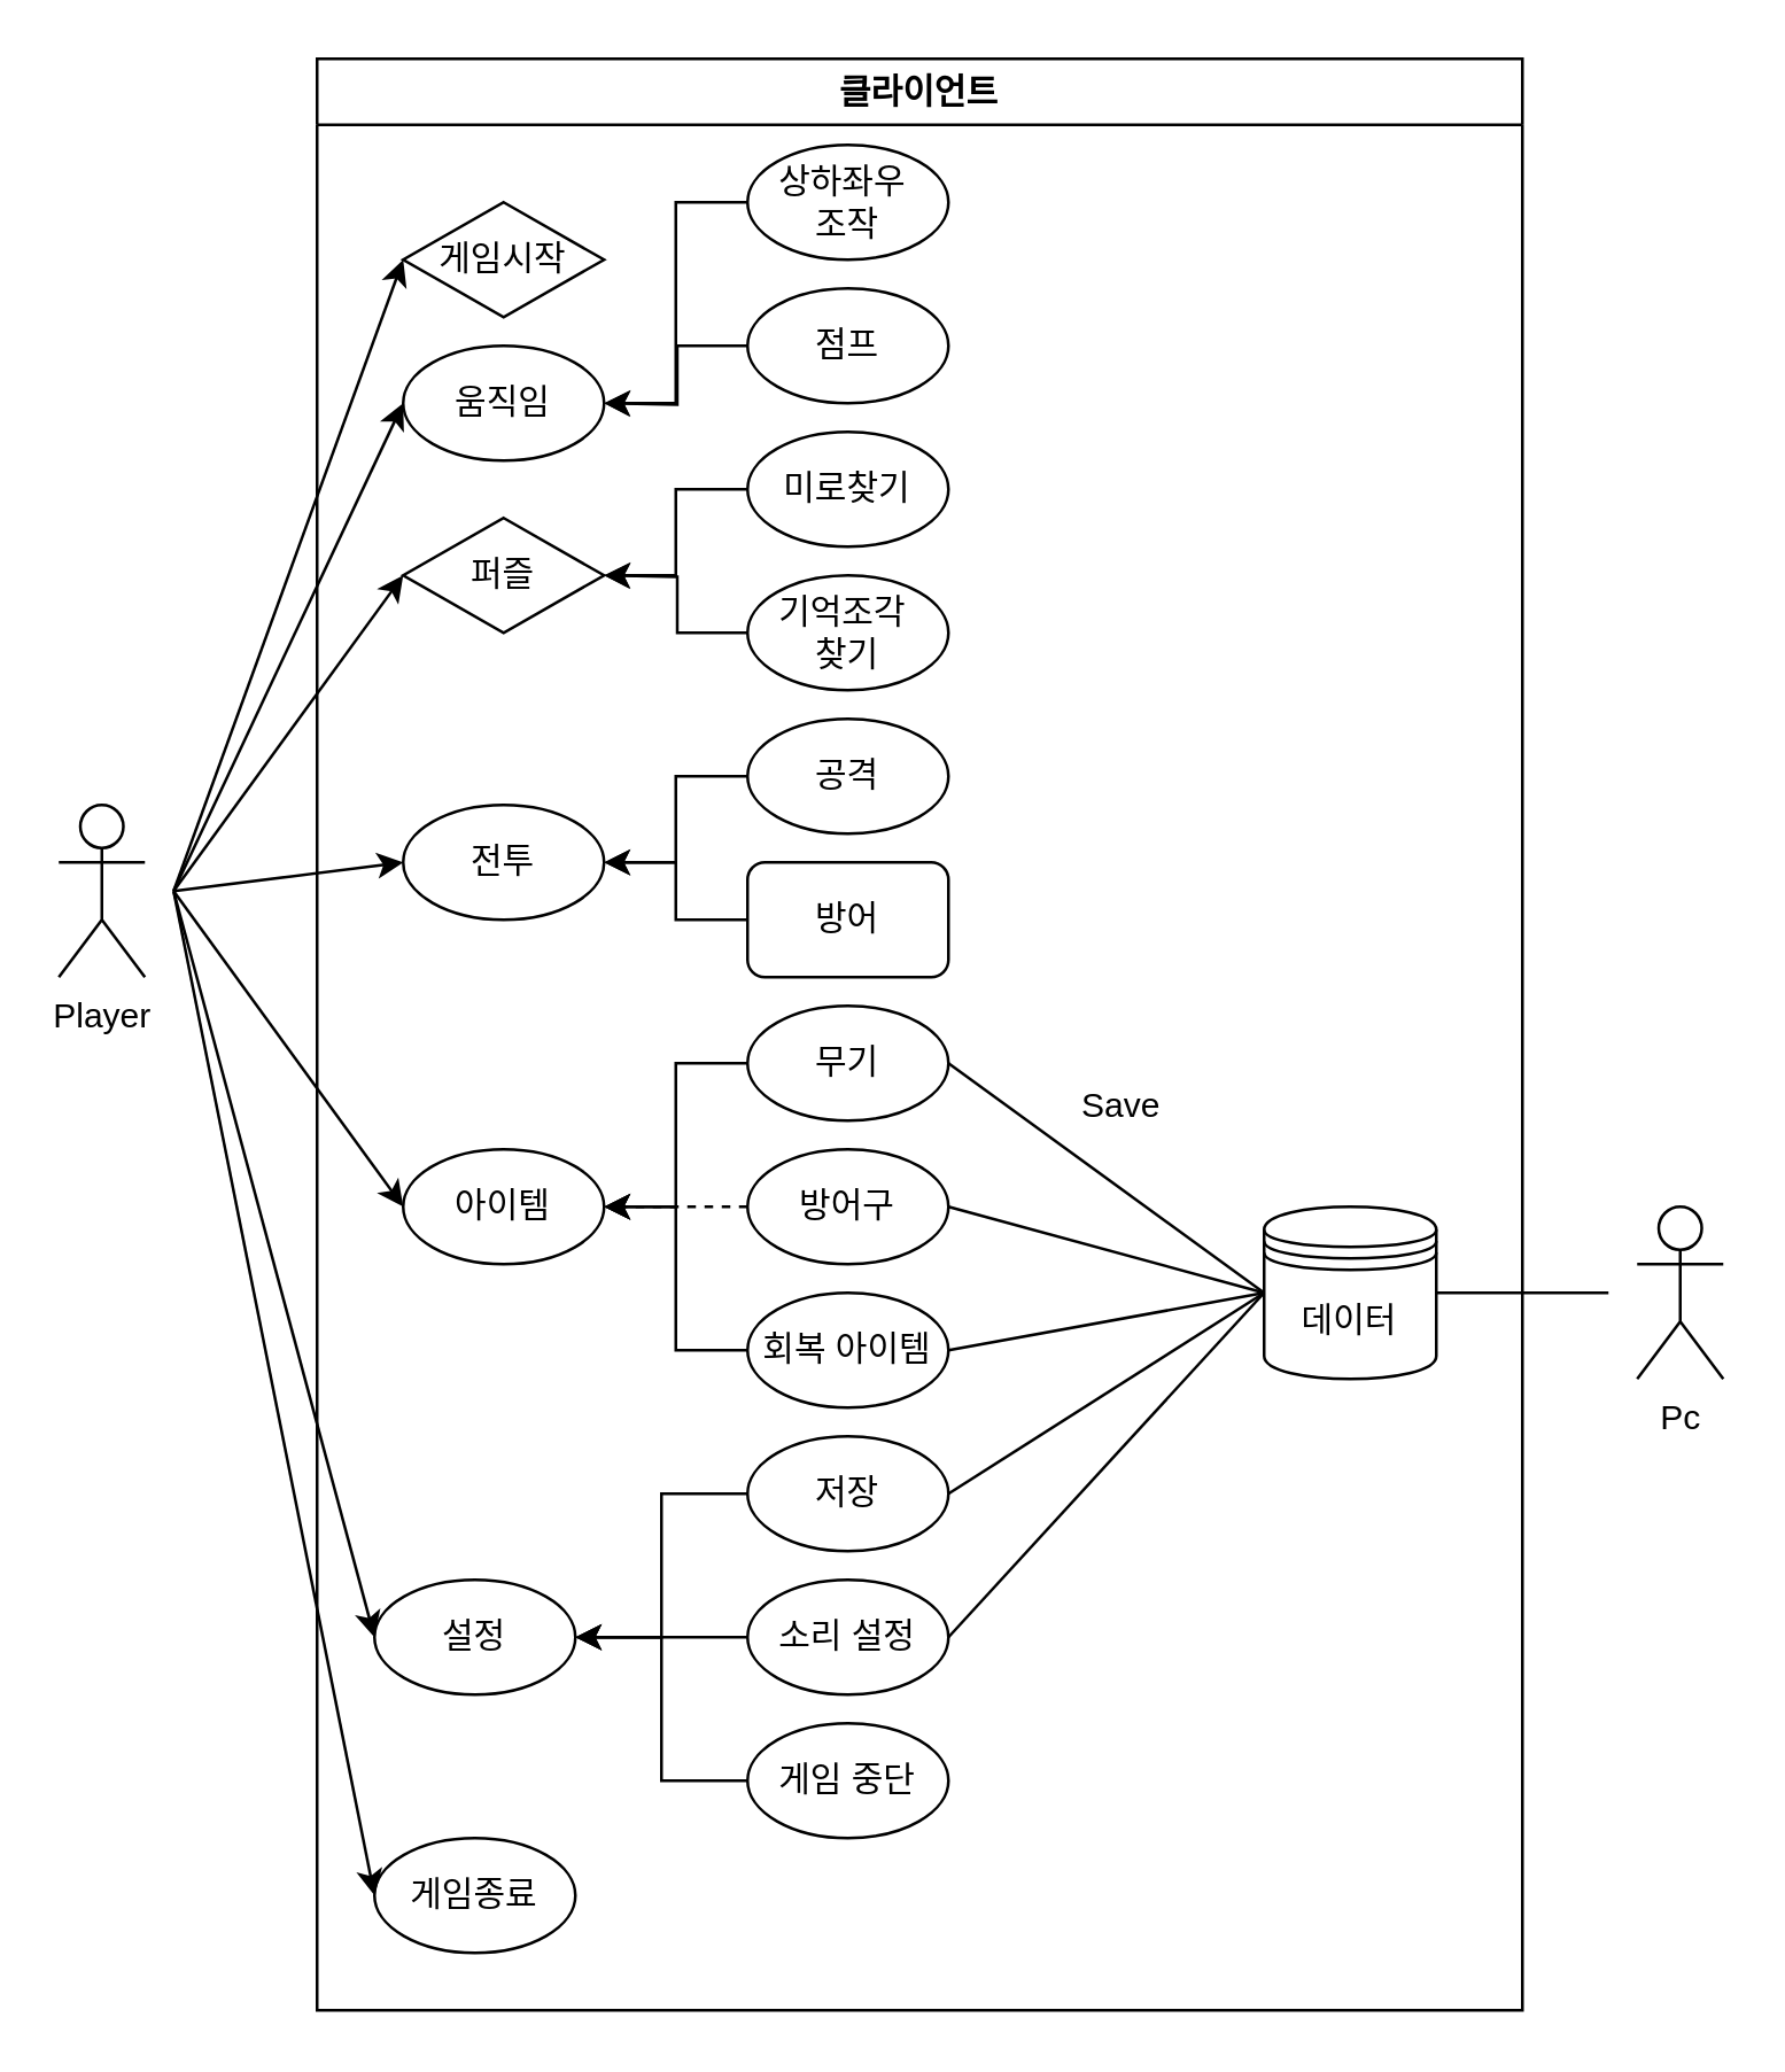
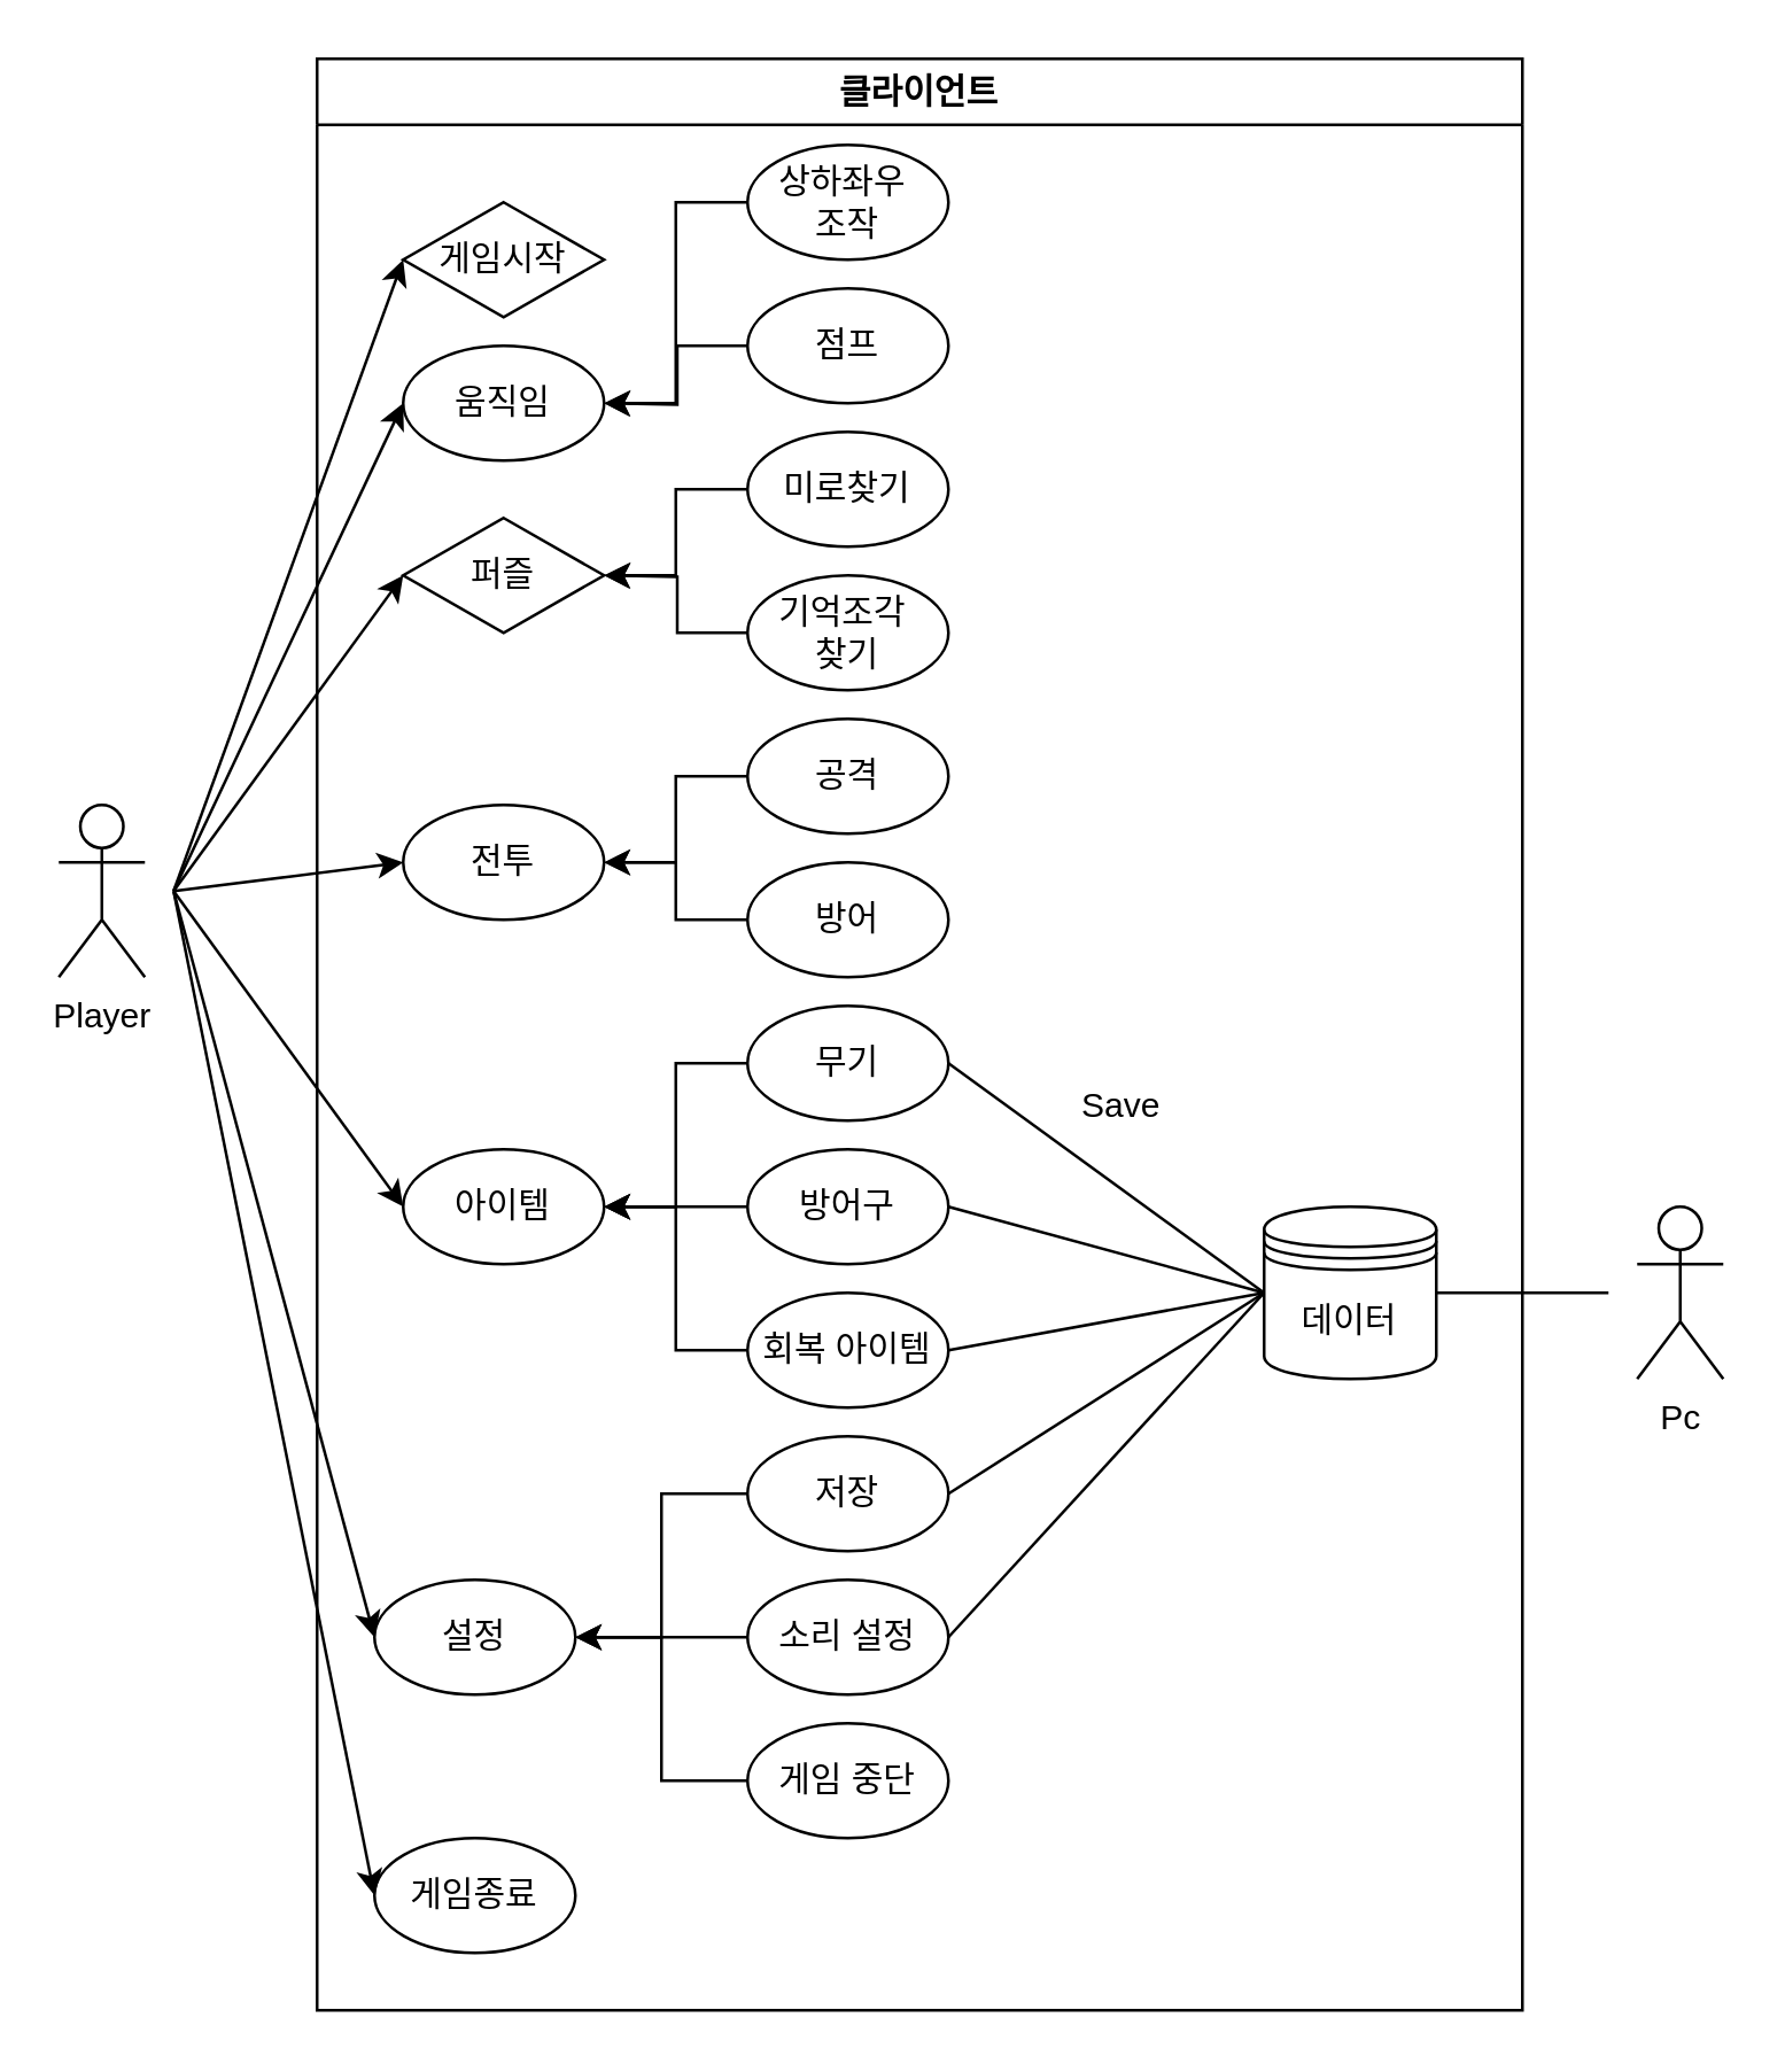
  <mxCell id="0" />
  <mxCell id="1" parent="0" />
  <mxCell id="2" value="Player" style="shape=umlActor;verticalLabelPosition=bottom;verticalAlign=top;html=1;outlineConnect=0;" vertex="1" parent="1"><mxGeometry x="20" y="280" width="30" height="60" as="geometry" /></mxCell>
  <mxCell id="3" value="클라이언트" style="swimlane;whiteSpace=wrap;html=1;" vertex="1" parent="1"><mxGeometry x="110" y="20" width="420" height="680" as="geometry" /></mxCell>
  <mxCell id="4" value="게임시작" style="rhombus;whiteSpace=wrap;html=1;" vertex="1" parent="3"><mxGeometry x="30" y="50" width="70" height="40" as="geometry" /></mxCell>
  <mxCell id="5" value="퍼즐" style="rhombus;whiteSpace=wrap;html=1;" vertex="1" parent="3"><mxGeometry x="30" y="160" width="70" height="40" as="geometry" /></mxCell>
  <mxCell id="6" value="움직임" style="ellipse;whiteSpace=wrap;html=1;" vertex="1" parent="3"><mxGeometry x="30" y="100" width="70" height="40" as="geometry" /></mxCell>
  <mxCell id="7" value="전투" style="ellipse;whiteSpace=wrap;html=1;" vertex="1" parent="3"><mxGeometry x="30" y="260" width="70" height="40" as="geometry" /></mxCell>
  <mxCell id="8" value="아이템" style="ellipse;whiteSpace=wrap;html=1;" vertex="1" parent="3"><mxGeometry x="30" y="380" width="70" height="40" as="geometry" /></mxCell>
  <mxCell id="9" value="설정" style="ellipse;whiteSpace=wrap;html=1;" vertex="1" parent="3"><mxGeometry x="20" y="530" width="70" height="40" as="geometry" /></mxCell>
  <mxCell id="10" value="게임종료" style="ellipse;whiteSpace=wrap;html=1;" vertex="1" parent="3"><mxGeometry x="20" y="620" width="70" height="40" as="geometry" /></mxCell>
  <mxCell id="11" style="edgeStyle=orthogonalEdgeStyle;rounded=0;orthogonalLoop=1;jettySize=auto;html=1;entryX=1;entryY=0.5;entryDx=0;entryDy=0;" edge="1" parent="3" source="12" target="6"><mxGeometry relative="1" as="geometry" /></mxCell>
  <mxCell id="12" value="상하좌우&amp;nbsp;&lt;div&gt;조작&lt;/div&gt;" style="ellipse;whiteSpace=wrap;html=1;" vertex="1" parent="3"><mxGeometry x="150" y="30" width="70" height="40" as="geometry" /></mxCell>
  <mxCell id="13" style="edgeStyle=orthogonalEdgeStyle;rounded=0;orthogonalLoop=1;jettySize=auto;html=1;exitX=0;exitY=0.5;exitDx=0;exitDy=0;" edge="1" parent="3" source="14"><mxGeometry relative="1" as="geometry"><mxPoint x="100.0" y="120" as="targetPoint" /></mxGeometry></mxCell>
  <mxCell id="14" value="점프" style="ellipse;whiteSpace=wrap;html=1;" vertex="1" parent="3"><mxGeometry x="150" y="80" width="70" height="40" as="geometry" /></mxCell>
  <mxCell id="15" style="edgeStyle=orthogonalEdgeStyle;rounded=0;orthogonalLoop=1;jettySize=auto;html=1;entryX=1;entryY=0.5;entryDx=0;entryDy=0;" edge="1" parent="3" source="16" target="5"><mxGeometry relative="1" as="geometry" /></mxCell>
  <mxCell id="16" value="미로찾기" style="ellipse;whiteSpace=wrap;html=1;" vertex="1" parent="3"><mxGeometry x="150" y="130" width="70" height="40" as="geometry" /></mxCell>
  <mxCell id="17" style="edgeStyle=orthogonalEdgeStyle;rounded=0;orthogonalLoop=1;jettySize=auto;html=1;" edge="1" parent="3" source="18"><mxGeometry relative="1" as="geometry"><mxPoint x="100.0" y="180" as="targetPoint" /></mxGeometry></mxCell>
  <mxCell id="18" value="기억조각&amp;nbsp;&lt;div&gt;찾기&lt;/div&gt;" style="ellipse;whiteSpace=wrap;html=1;" vertex="1" parent="3"><mxGeometry x="150" y="180" width="70" height="40" as="geometry" /></mxCell>
  <mxCell id="19" value="공격" style="ellipse;whiteSpace=wrap;html=1;" vertex="1" parent="3"><mxGeometry x="150" y="230" width="70" height="40" as="geometry" /></mxCell>
  <mxCell id="20" style="edgeStyle=orthogonalEdgeStyle;rounded=0;orthogonalLoop=1;jettySize=auto;html=1;entryX=1;entryY=0.5;entryDx=0;entryDy=0;" edge="1" parent="3" source="21" target="7"><mxGeometry relative="1" as="geometry" /></mxCell>
- <mxCell id="21" value="방어" style="whiteSpace=wrap;html=1;rounded=1;" vertex="1" parent="3"><mxGeometry x="150" y="280" width="70" height="40" as="geometry" /></mxCell>
- <mxCell id="22" style="edgeStyle=orthogonalEdgeStyle;rounded=0;orthogonalLoop=1;jettySize=auto;html=1;entryX=1;entryY=0.5;entryDx=0;entryDy=0;dashed=1;" edge="1" parent="3" source="23" target="8"><mxGeometry relative="1" as="geometry"><mxPoint x="100.0" y="410" as="targetPoint" /></mxGeometry></mxCell>
+ <mxCell id="21" value="방어" style="ellipse;whiteSpace=wrap;html=1;" vertex="1" parent="3"><mxGeometry x="150" y="280" width="70" height="40" as="geometry" /></mxCell>
+ <mxCell id="22" style="edgeStyle=orthogonalEdgeStyle;rounded=0;orthogonalLoop=1;jettySize=auto;html=1;entryX=1;entryY=0.5;entryDx=0;entryDy=0;" edge="1" parent="3" source="23" target="8"><mxGeometry relative="1" as="geometry"><mxPoint x="100.0" y="410" as="targetPoint" /></mxGeometry></mxCell>
  <mxCell id="23" value="방어구" style="ellipse;whiteSpace=wrap;html=1;" vertex="1" parent="3"><mxGeometry x="150" y="380" width="70" height="40" as="geometry" /></mxCell>
  <mxCell id="24" style="edgeStyle=orthogonalEdgeStyle;rounded=0;orthogonalLoop=1;jettySize=auto;html=1;entryX=1;entryY=0.5;entryDx=0;entryDy=0;" edge="1" parent="3" source="25" target="8"><mxGeometry relative="1" as="geometry" /></mxCell>
  <mxCell id="25" value="무기" style="ellipse;whiteSpace=wrap;html=1;" vertex="1" parent="3"><mxGeometry x="150" y="330" width="70" height="40" as="geometry" /></mxCell>
  <mxCell id="26" style="edgeStyle=orthogonalEdgeStyle;rounded=0;orthogonalLoop=1;jettySize=auto;html=1;entryX=1;entryY=0.5;entryDx=0;entryDy=0;" edge="1" parent="3" source="27" target="8"><mxGeometry relative="1" as="geometry" /></mxCell>
  <mxCell id="27" value="회복 아이템" style="ellipse;whiteSpace=wrap;html=1;" vertex="1" parent="3"><mxGeometry x="150" y="430" width="70" height="40" as="geometry" /></mxCell>
  <mxCell id="28" style="edgeStyle=orthogonalEdgeStyle;rounded=0;orthogonalLoop=1;jettySize=auto;html=1;exitX=0;exitY=0.5;exitDx=0;exitDy=0;" edge="1" parent="3" source="19" target="7"><mxGeometry relative="1" as="geometry"><mxPoint x="120" y="275" as="targetPoint" /></mxGeometry></mxCell>
  <mxCell id="29" style="edgeStyle=orthogonalEdgeStyle;rounded=0;orthogonalLoop=1;jettySize=auto;html=1;entryX=1;entryY=0.5;entryDx=0;entryDy=0;" edge="1" parent="3" source="30" target="9"><mxGeometry relative="1" as="geometry" /></mxCell>
  <mxCell id="30" value="소리 설정" style="ellipse;whiteSpace=wrap;html=1;" vertex="1" parent="3"><mxGeometry x="150" y="530" width="70" height="40" as="geometry" /></mxCell>
  <mxCell id="31" style="edgeStyle=orthogonalEdgeStyle;rounded=0;orthogonalLoop=1;jettySize=auto;html=1;entryX=1;entryY=0.5;entryDx=0;entryDy=0;" edge="1" parent="3" source="32" target="9"><mxGeometry relative="1" as="geometry" /></mxCell>
  <mxCell id="32" value="저장" style="ellipse;whiteSpace=wrap;html=1;" vertex="1" parent="3"><mxGeometry x="150" y="480" width="70" height="40" as="geometry" /></mxCell>
  <mxCell id="33" style="edgeStyle=orthogonalEdgeStyle;rounded=0;orthogonalLoop=1;jettySize=auto;html=1;entryX=1;entryY=0.5;entryDx=0;entryDy=0;" edge="1" parent="3" source="34" target="9"><mxGeometry relative="1" as="geometry" /></mxCell>
  <mxCell id="34" value="게임 중단" style="ellipse;whiteSpace=wrap;html=1;" vertex="1" parent="3"><mxGeometry x="150" y="580" width="70" height="40" as="geometry" /></mxCell>
  <mxCell id="35" value="데이터" style="shape=datastore;whiteSpace=wrap;html=1;" vertex="1" parent="3"><mxGeometry x="330" y="400" width="60" height="60" as="geometry" /></mxCell>
  <mxCell id="36" value="" style="endArrow=none;html=1;rounded=0;entryX=0;entryY=0.5;entryDx=0;entryDy=0;exitX=1;exitY=0.5;exitDx=0;exitDy=0;" edge="1" parent="3" source="25" target="35"><mxGeometry width="50" height="50" relative="1" as="geometry"><mxPoint x="220" y="310" as="sourcePoint" /><mxPoint x="270" y="260" as="targetPoint" /></mxGeometry></mxCell>
  <mxCell id="37" value="" style="endArrow=none;html=1;rounded=0;entryX=0;entryY=0.5;entryDx=0;entryDy=0;exitX=1;exitY=0.5;exitDx=0;exitDy=0;" edge="1" parent="3" source="23" target="35"><mxGeometry width="50" height="50" relative="1" as="geometry"><mxPoint x="220" y="310" as="sourcePoint" /><mxPoint x="270" y="260" as="targetPoint" /></mxGeometry></mxCell>
  <mxCell id="38" value="" style="endArrow=none;html=1;rounded=0;entryX=0;entryY=0.5;entryDx=0;entryDy=0;exitX=1;exitY=0.5;exitDx=0;exitDy=0;" edge="1" parent="3" source="27" target="35"><mxGeometry width="50" height="50" relative="1" as="geometry"><mxPoint x="220" y="310" as="sourcePoint" /><mxPoint x="270" y="260" as="targetPoint" /></mxGeometry></mxCell>
  <mxCell id="39" value="" style="endArrow=none;html=1;rounded=0;entryX=0;entryY=0.5;entryDx=0;entryDy=0;exitX=1;exitY=0.5;exitDx=0;exitDy=0;" edge="1" parent="3" source="32" target="35"><mxGeometry width="50" height="50" relative="1" as="geometry"><mxPoint x="220" y="390" as="sourcePoint" /><mxPoint x="270" y="340" as="targetPoint" /></mxGeometry></mxCell>
  <mxCell id="40" value="" style="endArrow=none;html=1;rounded=0;entryX=0;entryY=0.5;entryDx=0;entryDy=0;exitX=1;exitY=0.5;exitDx=0;exitDy=0;" edge="1" parent="3" source="30" target="35"><mxGeometry width="50" height="50" relative="1" as="geometry"><mxPoint x="220" y="390" as="sourcePoint" /><mxPoint x="270" y="340" as="targetPoint" /></mxGeometry></mxCell>
  <mxCell id="41" value="Save" style="text;html=1;align=center;verticalAlign=middle;resizable=0;points=[];autosize=1;strokeColor=none;fillColor=none;" vertex="1" parent="3"><mxGeometry x="255" y="350" width="50" height="30" as="geometry" /></mxCell>
  <mxCell id="42" value="" style="endArrow=classic;html=1;rounded=0;entryX=0;entryY=0.5;entryDx=0;entryDy=0;" edge="1" parent="1" target="4"><mxGeometry width="50" height="50" relative="1" as="geometry"><mxPoint x="60" y="310" as="sourcePoint" /><mxPoint x="120" y="250" as="targetPoint" /></mxGeometry></mxCell>
  <mxCell id="43" value="" style="endArrow=classic;html=1;rounded=0;entryX=0;entryY=0.5;entryDx=0;entryDy=0;" edge="1" parent="1" target="6"><mxGeometry width="50" height="50" relative="1" as="geometry"><mxPoint x="60" y="310" as="sourcePoint" /><mxPoint x="130" y="240" as="targetPoint" /></mxGeometry></mxCell>
  <mxCell id="44" value="" style="endArrow=classic;html=1;rounded=0;entryX=0;entryY=0.5;entryDx=0;entryDy=0;" edge="1" parent="1" target="5"><mxGeometry width="50" height="50" relative="1" as="geometry"><mxPoint x="60" y="310" as="sourcePoint" /><mxPoint x="120" y="250" as="targetPoint" /></mxGeometry></mxCell>
  <mxCell id="45" value="" style="endArrow=classic;html=1;rounded=0;entryX=0;entryY=0.5;entryDx=0;entryDy=0;" edge="1" parent="1" target="7"><mxGeometry width="50" height="50" relative="1" as="geometry"><mxPoint x="60" y="310" as="sourcePoint" /><mxPoint x="120" y="250" as="targetPoint" /></mxGeometry></mxCell>
  <mxCell id="46" value="" style="endArrow=classic;html=1;rounded=0;entryX=0;entryY=0.5;entryDx=0;entryDy=0;" edge="1" parent="1" target="8"><mxGeometry width="50" height="50" relative="1" as="geometry"><mxPoint x="60" y="310" as="sourcePoint" /><mxPoint x="120" y="250" as="targetPoint" /></mxGeometry></mxCell>
  <mxCell id="47" value="" style="endArrow=classic;html=1;rounded=0;entryX=0;entryY=0.5;entryDx=0;entryDy=0;" edge="1" parent="1" target="9"><mxGeometry width="50" height="50" relative="1" as="geometry"><mxPoint x="60" y="310" as="sourcePoint" /><mxPoint x="120" y="250" as="targetPoint" /></mxGeometry></mxCell>
  <mxCell id="48" value="" style="endArrow=classic;html=1;rounded=0;entryX=0;entryY=0.5;entryDx=0;entryDy=0;" edge="1" parent="1" target="10"><mxGeometry width="50" height="50" relative="1" as="geometry"><mxPoint x="60" y="310" as="sourcePoint" /><mxPoint x="120" y="250" as="targetPoint" /></mxGeometry></mxCell>
  <mxCell id="49" value="Pc" style="shape=umlActor;verticalLabelPosition=bottom;verticalAlign=top;html=1;outlineConnect=0;" vertex="1" parent="1"><mxGeometry x="570" y="420" width="30" height="60" as="geometry" /></mxCell>
  <mxCell id="50" value="" style="endArrow=none;html=1;rounded=0;exitX=1;exitY=0.5;exitDx=0;exitDy=0;" edge="1" parent="1" source="35"><mxGeometry width="50" height="50" relative="1" as="geometry"><mxPoint x="330" y="410" as="sourcePoint" /><mxPoint x="560" y="450" as="targetPoint" /></mxGeometry></mxCell>
